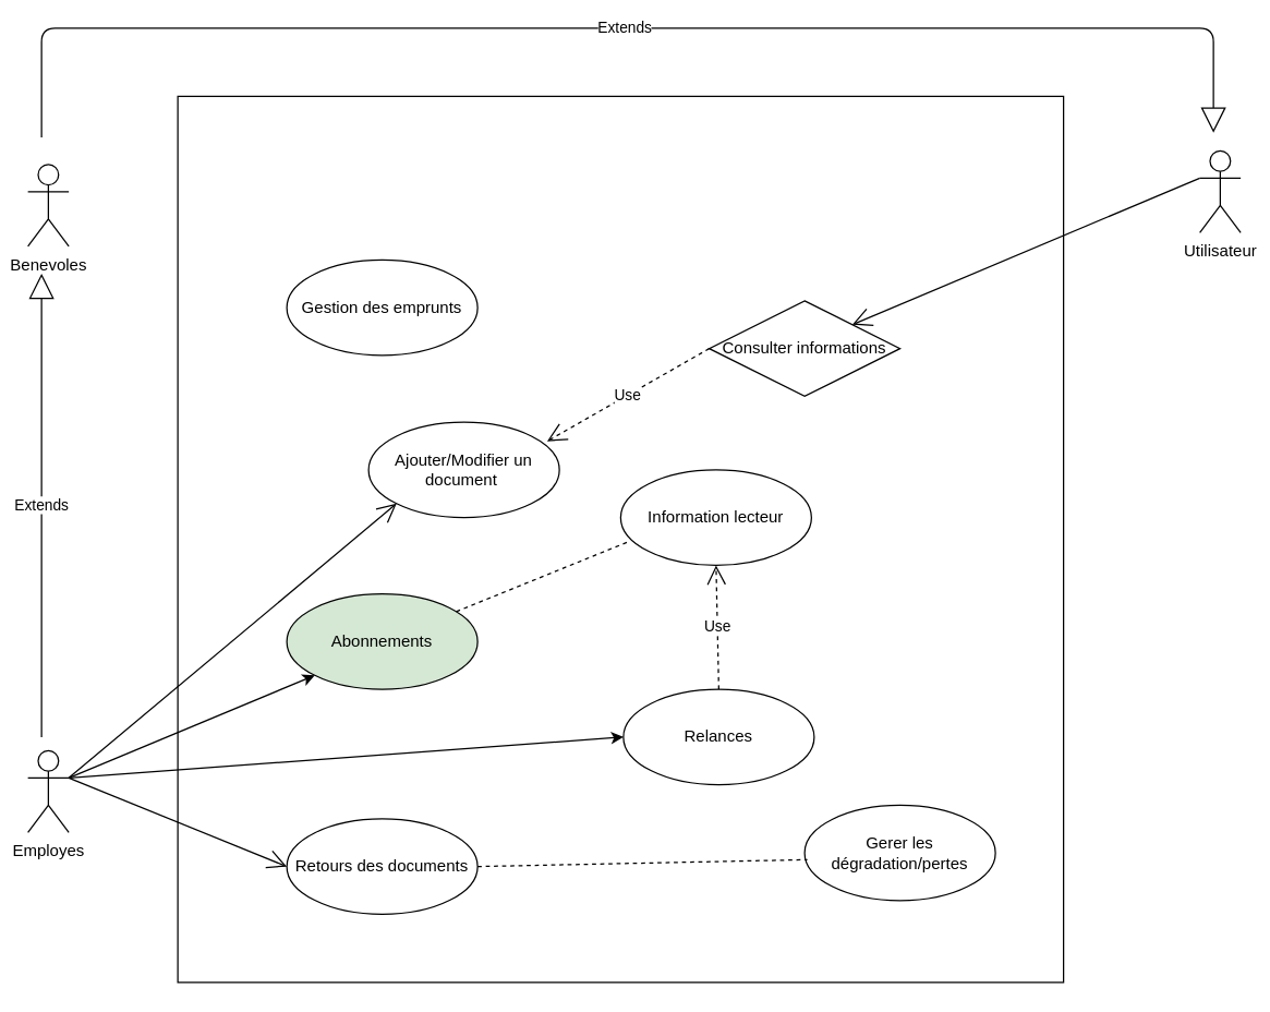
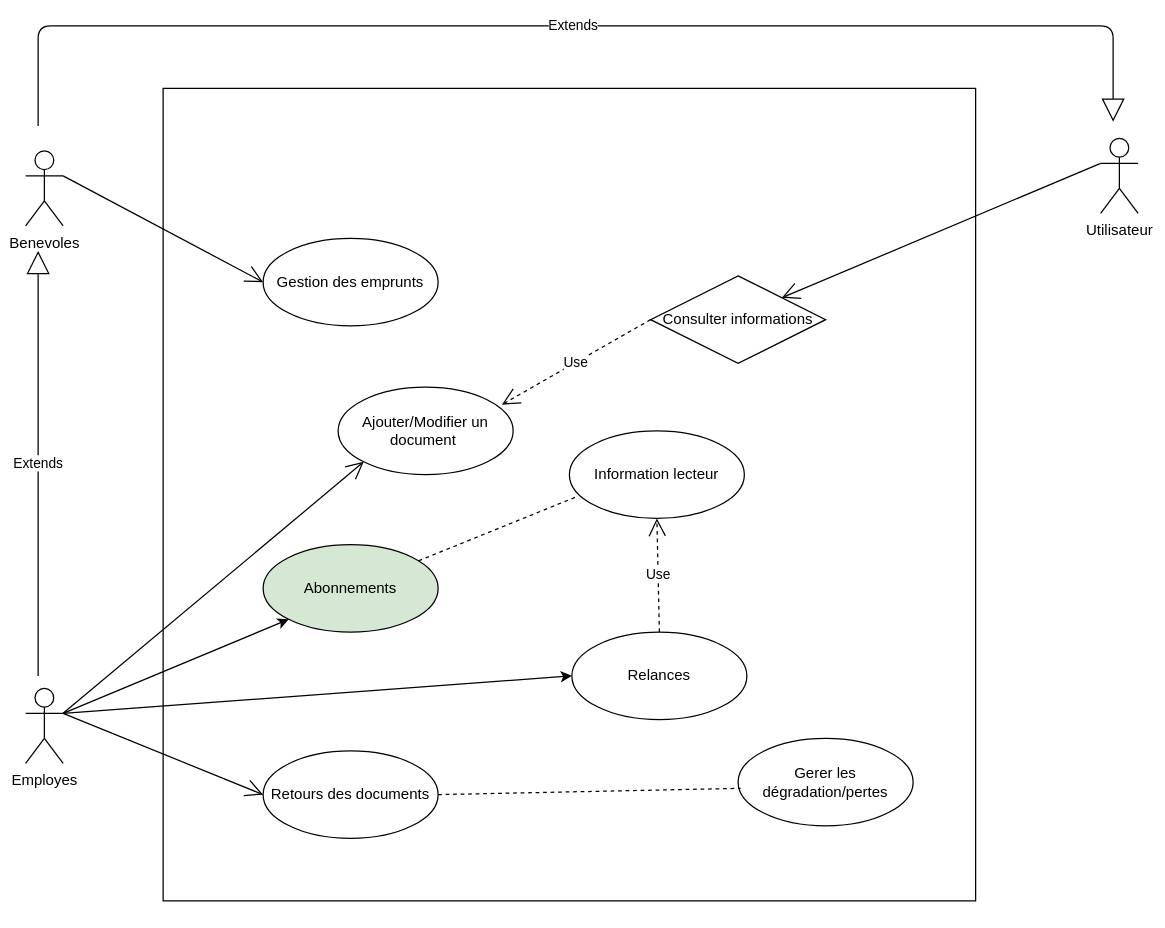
  <mxCell id="0" />
  <mxCell id="1" parent="0" />
  <mxCell id="2" value="" style="whiteSpace=wrap;html=1;aspect=fixed;" parent="1" vertex="1"><mxGeometry x="130" y="70" width="650" height="650" as="geometry" /></mxCell>
  <mxCell id="3" value="Benevoles" style="shape=umlActor;verticalLabelPosition=bottom;labelBackgroundColor=#ffffff;verticalAlign=top;html=1;outlineConnect=0;" parent="1" vertex="1"><mxGeometry x="20" y="120" width="30" height="60" as="geometry" /></mxCell>
  <mxCell id="4" value="Utilisateur" style="shape=umlActor;verticalLabelPosition=bottom;labelBackgroundColor=#ffffff;verticalAlign=top;html=1;outlineConnect=0;" parent="1" vertex="1"><mxGeometry x="880" y="110" width="30" height="60" as="geometry" /></mxCell>
  <mxCell id="5" value="Employes" style="shape=umlActor;verticalLabelPosition=bottom;labelBackgroundColor=#ffffff;verticalAlign=top;html=1;outlineConnect=0;" parent="1" vertex="1"><mxGeometry x="20" y="550" width="30" height="60" as="geometry" /></mxCell>
  <mxCell id="6" value="Extends" style="endArrow=block;endSize=16;endFill=0;html=1;" parent="1" edge="1"><mxGeometry width="160" relative="1" as="geometry"><mxPoint x="30" y="540" as="sourcePoint" /><mxPoint x="30" y="200" as="targetPoint" /></mxGeometry></mxCell>
  <mxCell id="7" value="Extends" style="endArrow=block;endSize=16;endFill=0;html=1;" parent="1" edge="1"><mxGeometry width="160" relative="1" as="geometry"><mxPoint x="30" y="100" as="sourcePoint" /><mxPoint x="890" y="96.667" as="targetPoint" /><Array as="points"><mxPoint x="30" y="20" /><mxPoint x="890" y="20" /></Array></mxGeometry></mxCell>
  <mxCell id="8" value="Ajouter/Modifier un document&amp;nbsp;" style="ellipse;whiteSpace=wrap;html=1;" parent="1" vertex="1"><mxGeometry x="270" y="309" width="140" height="70" as="geometry" /></mxCell>
  <mxCell id="9" value="" style="endArrow=open;endFill=1;endSize=12;html=1;exitX=1;exitY=0.333;exitDx=0;exitDy=0;exitPerimeter=0;entryX=0;entryY=1;entryDx=0;entryDy=0;" parent="1" source="5" target="8" edge="1"><mxGeometry width="160" relative="1" as="geometry"><mxPoint x="10" y="890" as="sourcePoint" /><mxPoint x="170" y="890" as="targetPoint" /></mxGeometry></mxCell>
  <mxCell id="10" value="Consulter informations" style="rhombus;whiteSpace=wrap;html=1;" parent="1" vertex="1"><mxGeometry x="520" y="220" width="140" height="70" as="geometry" /></mxCell>
  <mxCell id="11" value="" style="endArrow=open;endFill=1;endSize=12;html=1;exitX=0;exitY=0.333;exitDx=0;exitDy=0;exitPerimeter=0;entryX=1;entryY=0;entryDx=0;entryDy=0;" parent="1" source="4" target="10" edge="1"><mxGeometry width="160" relative="1" as="geometry"><mxPoint x="710" y="149.17" as="sourcePoint" /><mxPoint x="870" y="149.17" as="targetPoint" /></mxGeometry></mxCell>
  <mxCell id="12" value="Use" style="endArrow=open;endSize=12;dashed=1;html=1;exitX=0;exitY=0.5;exitDx=0;exitDy=0;entryX=0.936;entryY=0.2;entryDx=0;entryDy=0;entryPerimeter=0;" parent="1" source="10" target="8" edge="1"><mxGeometry width="160" relative="1" as="geometry"><mxPoint x="510" y="354.17" as="sourcePoint" /><mxPoint x="670" y="354.17" as="targetPoint" /></mxGeometry></mxCell>
  <mxCell id="13" value="Abonnements" style="ellipse;whiteSpace=wrap;html=1;fillColor=#d5e8d4;" parent="1" vertex="1"><mxGeometry x="210" y="435" width="140" height="70" as="geometry" /></mxCell>
  <mxCell id="14" value="Information lecteur" style="ellipse;whiteSpace=wrap;html=1;" parent="1" vertex="1"><mxGeometry x="455" y="344" width="140" height="70" as="geometry" /></mxCell>
  <mxCell id="15" value="Gestion des emprunts" style="ellipse;whiteSpace=wrap;html=1;" parent="1" vertex="1"><mxGeometry x="210" y="190" width="140" height="70" as="geometry" /></mxCell>
  <mxCell id="16" value="Relances" style="ellipse;whiteSpace=wrap;html=1;" parent="1" vertex="1"><mxGeometry x="457" y="505" width="140" height="70" as="geometry" /></mxCell>
+ <mxCell id="17" value="" style="endArrow=open;endFill=1;endSize=12;html=1;exitX=1;exitY=0.333;exitDx=0;exitDy=0;exitPerimeter=0;entryX=0;entryY=0.5;entryDx=0;entryDy=0;entryPerimeter=0;" parent="1" source="3" target="15" edge="1"><mxGeometry width="160" relative="1" as="geometry"><mxPoint x="70" y="135.83" as="sourcePoint" /><mxPoint x="230" y="135.83" as="targetPoint" /></mxGeometry></mxCell>
  <mxCell id="18" value="Gerer les dégradation/pertes" style="ellipse;whiteSpace=wrap;html=1;" parent="1" vertex="1"><mxGeometry x="590" y="590" width="140" height="70" as="geometry" /></mxCell>
  <mxCell id="19" value="Retours des documents" style="ellipse;whiteSpace=wrap;html=1;" parent="1" vertex="1"><mxGeometry x="210" y="600" width="140" height="70" as="geometry" /></mxCell>
  <mxCell id="20" value="" style="endArrow=open;endFill=1;endSize=12;html=1;entryX=0;entryY=0.5;entryDx=0;entryDy=0;" parent="1" target="19" edge="1"><mxGeometry width="160" relative="1" as="geometry"><mxPoint x="50" y="570" as="sourcePoint" /><mxPoint x="170" y="890" as="targetPoint" /></mxGeometry></mxCell>
  <mxCell id="21" value="" style="endArrow=classic;html=1;entryX=0;entryY=0.5;entryDx=0;entryDy=0;" parent="1" target="16" edge="1"><mxGeometry width="50" height="50" relative="1" as="geometry"><mxPoint x="50" y="570" as="sourcePoint" /><mxPoint x="60" y="740" as="targetPoint" /></mxGeometry></mxCell>
  <mxCell id="22" value="" style="endArrow=classic;html=1;entryX=0;entryY=1;entryDx=0;entryDy=0;" parent="1" target="13" edge="1"><mxGeometry width="50" height="50" relative="1" as="geometry"><mxPoint x="50" y="570" as="sourcePoint" /><mxPoint x="60" y="740" as="targetPoint" /></mxGeometry></mxCell>
  <mxCell id="23" value="" style="endArrow=none;dashed=1;html=1;entryX=0.036;entryY=0.757;entryDx=0;entryDy=0;entryPerimeter=0;" edge="1" parent="1" source="13" target="14"><mxGeometry width="50" height="50" relative="1" as="geometry"><mxPoint x="10" y="790" as="sourcePoint" /><mxPoint x="60" y="740" as="targetPoint" /></mxGeometry></mxCell>
  <mxCell id="24" value="" style="endArrow=none;dashed=1;html=1;entryX=0.014;entryY=0.571;entryDx=0;entryDy=0;entryPerimeter=0;exitX=1;exitY=0.5;exitDx=0;exitDy=0;" edge="1" parent="1" source="19" target="18"><mxGeometry width="50" height="50" relative="1" as="geometry"><mxPoint x="10" y="790" as="sourcePoint" /><mxPoint x="60" y="740" as="targetPoint" /></mxGeometry></mxCell>
  <mxCell id="25" value="Use" style="endArrow=open;endSize=12;dashed=1;html=1;entryX=0.5;entryY=1;entryDx=0;entryDy=0;exitX=0.5;exitY=0;exitDx=0;exitDy=0;" edge="1" parent="1" source="16" target="14"><mxGeometry width="160" relative="1" as="geometry"><mxPoint x="10" y="740" as="sourcePoint" /><mxPoint x="170" y="740" as="targetPoint" /></mxGeometry></mxCell>
